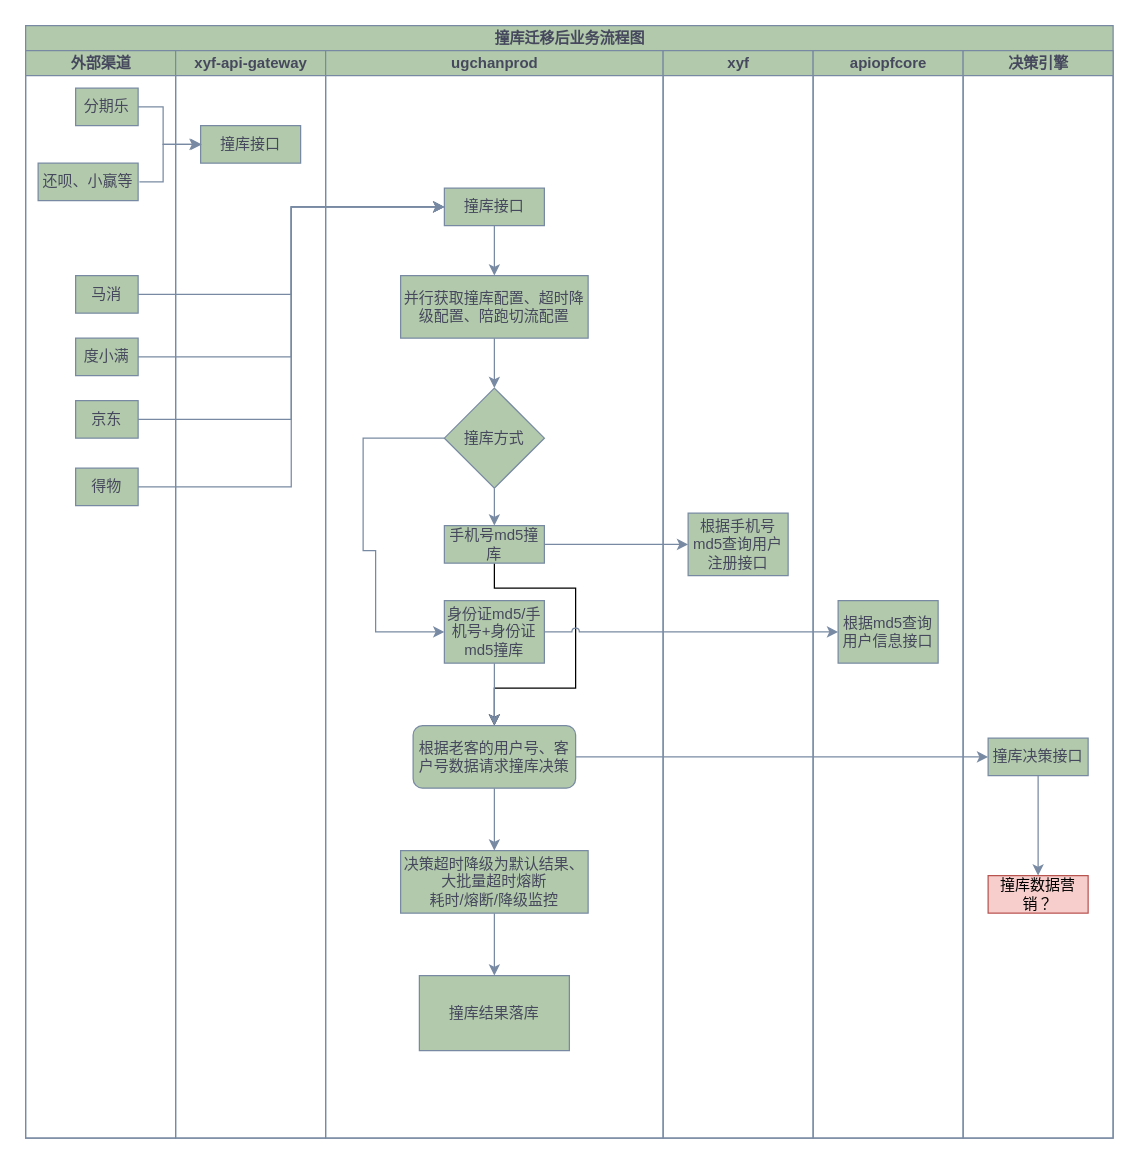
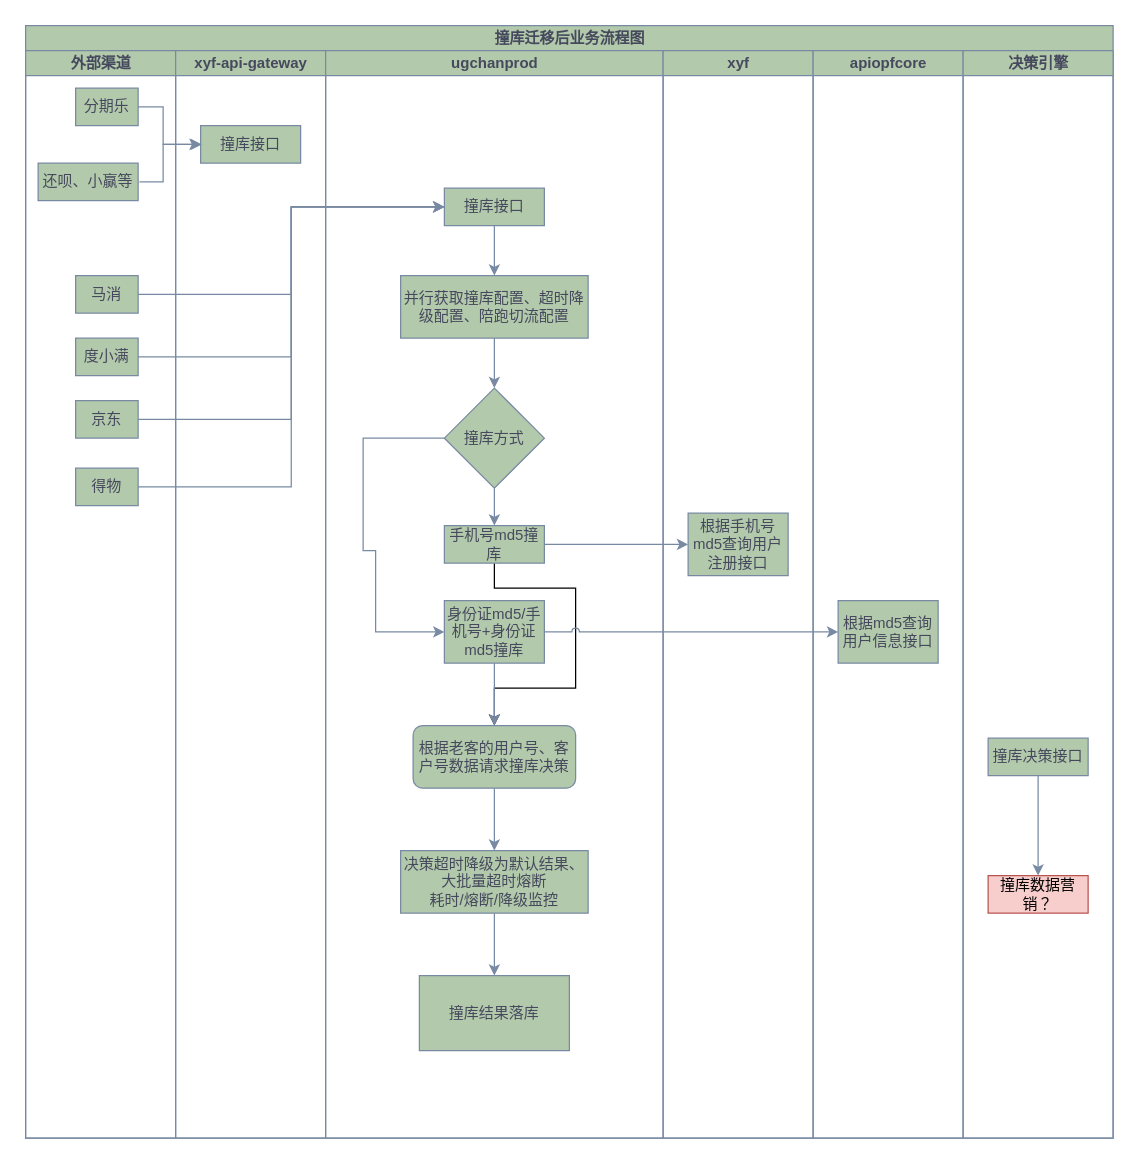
  <mxCell id="0" />
  <mxCell id="1" parent="0" />
  <mxCell id="2" value="撞库迁移后业务流程图" style="swimlane;childLayout=stackLayout;resizeParent=1;resizeParentMax=0;startSize=20;html=1;fillColor=#B2C9AB;strokeColor=#788AA3;labelBackgroundColor=none;fontColor=#46495D;" vertex="1" parent="1"><mxGeometry x="20" y="20" width="870" height="890" as="geometry" /></mxCell>
  <mxCell id="3" value="外部渠道" style="swimlane;startSize=20;html=1;labelBackgroundColor=none;fillColor=#B2C9AB;strokeColor=#788AA3;fontColor=#46495D;" vertex="1" parent="2"><mxGeometry y="20" width="120" height="870" as="geometry" /></mxCell>
  <mxCell id="4" value="分期乐" style="rounded=0;whiteSpace=wrap;html=1;strokeColor=#788AA3;fontColor=#46495D;fillColor=#B2C9AB;" vertex="1" parent="3"><mxGeometry x="40.0" y="30" width="50" height="30" as="geometry" /></mxCell>
  <mxCell id="5" value="还呗、小赢等" style="rounded=0;whiteSpace=wrap;html=1;strokeColor=#788AA3;fontColor=#46495D;fillColor=#B2C9AB;" vertex="1" parent="3"><mxGeometry x="10.0" y="90" width="80" height="30" as="geometry" /></mxCell>
  <mxCell id="6" value="马消" style="rounded=0;whiteSpace=wrap;html=1;strokeColor=#788AA3;fontColor=#46495D;fillColor=#B2C9AB;" vertex="1" parent="3"><mxGeometry x="40.0" y="180" width="50" height="30" as="geometry" /></mxCell>
  <mxCell id="7" value="度小满" style="rounded=0;whiteSpace=wrap;html=1;strokeColor=#788AA3;fontColor=#46495D;fillColor=#B2C9AB;" vertex="1" parent="3"><mxGeometry x="40.0" y="230" width="50" height="30" as="geometry" /></mxCell>
  <mxCell id="8" value="京东" style="rounded=0;whiteSpace=wrap;html=1;strokeColor=#788AA3;fontColor=#46495D;fillColor=#B2C9AB;" vertex="1" parent="3"><mxGeometry x="40.0" y="280" width="50" height="30" as="geometry" /></mxCell>
  <mxCell id="9" value="得物" style="rounded=0;whiteSpace=wrap;html=1;strokeColor=#788AA3;fontColor=#46495D;fillColor=#B2C9AB;" vertex="1" parent="3"><mxGeometry x="40.0" y="334" width="50" height="30" as="geometry" /></mxCell>
  <mxCell id="10" value="xyf-api-gateway" style="swimlane;startSize=20;html=1;labelBackgroundColor=none;fillColor=#B2C9AB;strokeColor=#788AA3;fontColor=#46495D;" vertex="1" parent="2"><mxGeometry x="120" y="20" width="120" height="870" as="geometry" /></mxCell>
  <mxCell id="11" value="撞库接口" style="rounded=0;whiteSpace=wrap;html=1;strokeColor=#788AA3;fontColor=#46495D;fillColor=#B2C9AB;" vertex="1" parent="10"><mxGeometry x="20.0" y="60" width="80" height="30" as="geometry" /></mxCell>
  <mxCell id="12" value="ugchanprod" style="swimlane;startSize=20;html=1;labelBackgroundColor=none;fillColor=#B2C9AB;strokeColor=#788AA3;fontColor=#46495D;" vertex="1" parent="2"><mxGeometry x="240" y="20" width="270" height="870" as="geometry" /></mxCell>
  <mxCell id="13" value="" style="edgeStyle=orthogonalEdgeStyle;rounded=0;orthogonalLoop=1;jettySize=auto;html=1;strokeColor=#788AA3;fontColor=#46495D;fillColor=#B2C9AB;" edge="1" parent="12" source="14" target="16"><mxGeometry relative="1" as="geometry" /></mxCell>
  <mxCell id="14" value="撞库接口" style="rounded=0;whiteSpace=wrap;html=1;strokeColor=#788AA3;fontColor=#46495D;fillColor=#B2C9AB;" vertex="1" parent="12"><mxGeometry x="95.0" y="110" width="80" height="30" as="geometry" /></mxCell>
  <mxCell id="15" value="" style="edgeStyle=orthogonalEdgeStyle;rounded=0;orthogonalLoop=1;jettySize=auto;html=1;strokeColor=#788AA3;fontColor=#46495D;fillColor=#B2C9AB;" edge="1" parent="12" source="16" target="19"><mxGeometry relative="1" as="geometry" /></mxCell>
  <mxCell id="16" value="并行获取撞库配置、超时降级配置、陪跑切流配置" style="rounded=0;whiteSpace=wrap;html=1;strokeColor=#788AA3;fontColor=#46495D;fillColor=#B2C9AB;" vertex="1" parent="12"><mxGeometry x="60" y="180" width="150" height="50" as="geometry" /></mxCell>
  <mxCell id="17" style="edgeStyle=orthogonalEdgeStyle;rounded=0;orthogonalLoop=1;jettySize=auto;html=1;strokeColor=#788AA3;fontColor=#46495D;fillColor=#B2C9AB;" edge="1" parent="12" source="19"><mxGeometry relative="1" as="geometry"><mxPoint x="135" y="380" as="targetPoint" /></mxGeometry></mxCell>
  <mxCell id="18" style="edgeStyle=orthogonalEdgeStyle;rounded=0;orthogonalLoop=1;jettySize=auto;html=1;strokeColor=#788AA3;fontColor=#46495D;fillColor=#B2C9AB;entryX=0;entryY=0.5;entryDx=0;entryDy=0;" edge="1" parent="12" source="19" target="23"><mxGeometry relative="1" as="geometry"><mxPoint x="40" y="470" as="targetPoint" /><Array as="points"><mxPoint x="30" y="310" /><mxPoint x="30" y="400" /><mxPoint x="40" y="400" /><mxPoint x="40" y="465" /></Array></mxGeometry></mxCell>
  <mxCell id="19" value="撞库方式" style="rhombus;whiteSpace=wrap;html=1;fillColor=#B2C9AB;strokeColor=#788AA3;fontColor=#46495D;rounded=0;" vertex="1" parent="12"><mxGeometry x="95" y="270" width="80" height="80" as="geometry" /></mxCell>
  <mxCell id="20" style="edgeStyle=orthogonalEdgeStyle;rounded=0;orthogonalLoop=1;jettySize=auto;html=1;entryX=0.5;entryY=0;entryDx=0;entryDy=0;strokeColor=default;fontColor=#46495D;fillColor=#B2C9AB;jumpStyle=arc;" edge="1" parent="12" source="21" target="25"><mxGeometry relative="1" as="geometry"><Array as="points"><mxPoint x="135" y="430" /><mxPoint x="200" y="430" /><mxPoint x="200" y="510" /><mxPoint x="135" y="510" /></Array></mxGeometry></mxCell>
  <mxCell id="21" value="手机号md5撞库" style="rounded=0;whiteSpace=wrap;html=1;strokeColor=#788AA3;fontColor=#46495D;fillColor=#B2C9AB;" vertex="1" parent="12"><mxGeometry x="95.0" y="380" width="80" height="30" as="geometry" /></mxCell>
  <mxCell id="22" style="edgeStyle=orthogonalEdgeStyle;rounded=0;orthogonalLoop=1;jettySize=auto;html=1;strokeColor=#788AA3;fontColor=#46495D;fillColor=#B2C9AB;" edge="1" parent="12" source="23"><mxGeometry relative="1" as="geometry"><mxPoint x="135" y="540" as="targetPoint" /></mxGeometry></mxCell>
  <mxCell id="23" value="身份证md5/手机号+身份证md5撞库" style="rounded=0;whiteSpace=wrap;html=1;strokeColor=#788AA3;fontColor=#46495D;fillColor=#B2C9AB;" vertex="1" parent="12"><mxGeometry x="95" y="440" width="80" height="50" as="geometry" /></mxCell>
  <mxCell id="24" value="" style="edgeStyle=orthogonalEdgeStyle;rounded=0;orthogonalLoop=1;jettySize=auto;html=1;strokeColor=#788AA3;fontColor=#46495D;fillColor=#B2C9AB;" edge="1" parent="12" source="25" target="27"><mxGeometry relative="1" as="geometry" /></mxCell>
  <mxCell id="25" value="根据老客的用户号、客户号数据请求撞库决策" style="whiteSpace=wrap;html=1;strokeColor=#788AA3;fontColor=#46495D;fillColor=#B2C9AB;rounded=1;" vertex="1" parent="12"><mxGeometry x="70" y="540" width="130" height="50" as="geometry" /></mxCell>
  <mxCell id="26" value="" style="edgeStyle=orthogonalEdgeStyle;rounded=0;orthogonalLoop=1;jettySize=auto;html=1;strokeColor=#788AA3;fontColor=#46495D;fillColor=#B2C9AB;" edge="1" parent="12" source="27" target="28"><mxGeometry relative="1" as="geometry" /></mxCell>
  <mxCell id="27" value="决策超时降级为默认结果、&lt;div&gt;大批量超时熔断&lt;/div&gt;&lt;div&gt;耗时/熔断/降级监控&lt;/div&gt;" style="rounded=0;whiteSpace=wrap;html=1;strokeColor=#788AA3;fontColor=#46495D;fillColor=#B2C9AB;" vertex="1" parent="12"><mxGeometry x="60" y="640" width="150" height="50" as="geometry" /></mxCell>
  <mxCell id="28" value="撞库结果落库" style="whiteSpace=wrap;html=1;fillColor=#B2C9AB;strokeColor=#788AA3;fontColor=#46495D;rounded=0;" vertex="1" parent="12"><mxGeometry x="75" y="740" width="120" height="60" as="geometry" /></mxCell>
  <mxCell id="29" value="xyf" style="swimlane;startSize=20;html=1;labelBackgroundColor=none;fillColor=#B2C9AB;strokeColor=#788AA3;fontColor=#46495D;" vertex="1" parent="2"><mxGeometry x="510" y="20" width="120" height="870" as="geometry" /></mxCell>
  <mxCell id="30" value="根据手机号md5查询用户注册接口" style="rounded=0;whiteSpace=wrap;html=1;strokeColor=#788AA3;fontColor=#46495D;fillColor=#B2C9AB;" vertex="1" parent="29"><mxGeometry x="20" y="370" width="80" height="50" as="geometry" /></mxCell>
  <mxCell id="31" value="apiopfcore" style="swimlane;startSize=20;html=1;labelBackgroundColor=none;fillColor=#B2C9AB;strokeColor=#788AA3;fontColor=#46495D;" vertex="1" parent="2"><mxGeometry x="630" y="20" width="120" height="870" as="geometry" /></mxCell>
  <mxCell id="32" value="根据md5查询用户信息接口" style="rounded=0;whiteSpace=wrap;html=1;strokeColor=#788AA3;fontColor=#46495D;fillColor=#B2C9AB;" vertex="1" parent="31"><mxGeometry x="20" y="440" width="80" height="50" as="geometry" /></mxCell>
  <mxCell id="33" value="决策引擎" style="swimlane;startSize=20;html=1;labelBackgroundColor=none;fillColor=#B2C9AB;strokeColor=#788AA3;fontColor=#46495D;" vertex="1" parent="2"><mxGeometry x="750" y="20" width="120" height="870" as="geometry" /></mxCell>
  <mxCell id="34" value="" style="edgeStyle=orthogonalEdgeStyle;rounded=0;orthogonalLoop=1;jettySize=auto;html=1;strokeColor=#788AA3;fontColor=#46495D;fillColor=#B2C9AB;" edge="1" parent="33" source="35" target="36"><mxGeometry relative="1" as="geometry" /></mxCell>
  <mxCell id="35" value="撞库决策接口" style="rounded=0;whiteSpace=wrap;html=1;strokeColor=#788AA3;fontColor=#46495D;fillColor=#B2C9AB;" vertex="1" parent="33"><mxGeometry x="20.0" y="550" width="80" height="30" as="geometry" /></mxCell>
  <mxCell id="36" value="撞库数据营销？" style="rounded=0;whiteSpace=wrap;html=1;strokeColor=#b85450;fillColor=#f8cecc;" vertex="1" parent="33"><mxGeometry x="20.0" y="660" width="80" height="30" as="geometry" /></mxCell>
  <mxCell id="37" style="edgeStyle=orthogonalEdgeStyle;rounded=0;orthogonalLoop=1;jettySize=auto;html=1;entryX=0;entryY=0.5;entryDx=0;entryDy=0;strokeColor=#788AA3;fontColor=#46495D;fillColor=#B2C9AB;" edge="1" parent="2" source="4" target="11"><mxGeometry relative="1" as="geometry"><Array as="points"><mxPoint x="110" y="65" /><mxPoint x="110" y="95" /></Array></mxGeometry></mxCell>
  <mxCell id="38" style="edgeStyle=orthogonalEdgeStyle;rounded=0;orthogonalLoop=1;jettySize=auto;html=1;entryX=0;entryY=0.5;entryDx=0;entryDy=0;strokeColor=#788AA3;fontColor=#46495D;fillColor=#B2C9AB;" edge="1" parent="2"><mxGeometry relative="1" as="geometry"><mxPoint x="91.0" y="125" as="sourcePoint" /><mxPoint x="141.0" y="95" as="targetPoint" /><Array as="points"><mxPoint x="110" y="125" /><mxPoint x="110" y="95" /></Array></mxGeometry></mxCell>
  <mxCell id="39" style="edgeStyle=orthogonalEdgeStyle;rounded=0;orthogonalLoop=1;jettySize=auto;html=1;entryX=0;entryY=0.5;entryDx=0;entryDy=0;strokeColor=#788AA3;fontColor=#46495D;fillColor=#B2C9AB;" edge="1" parent="2" source="6" target="14"><mxGeometry relative="1" as="geometry" /></mxCell>
  <mxCell id="40" style="edgeStyle=orthogonalEdgeStyle;rounded=0;orthogonalLoop=1;jettySize=auto;html=1;entryX=0;entryY=0.5;entryDx=0;entryDy=0;strokeColor=#788AA3;fontColor=#46495D;fillColor=#B2C9AB;" edge="1" parent="2" source="7" target="14"><mxGeometry relative="1" as="geometry" /></mxCell>
  <mxCell id="41" style="edgeStyle=orthogonalEdgeStyle;rounded=0;orthogonalLoop=1;jettySize=auto;html=1;entryX=0;entryY=0.5;entryDx=0;entryDy=0;strokeColor=#788AA3;fontColor=#46495D;fillColor=#B2C9AB;" edge="1" parent="2" source="8" target="14"><mxGeometry relative="1" as="geometry" /></mxCell>
  <mxCell id="42" style="edgeStyle=orthogonalEdgeStyle;rounded=0;orthogonalLoop=1;jettySize=auto;html=1;entryX=0;entryY=0.5;entryDx=0;entryDy=0;strokeColor=#788AA3;fontColor=#46495D;fillColor=#B2C9AB;" edge="1" parent="2" source="9" target="14"><mxGeometry relative="1" as="geometry" /></mxCell>
  <mxCell id="43" style="edgeStyle=orthogonalEdgeStyle;rounded=0;orthogonalLoop=1;jettySize=auto;html=1;strokeColor=#788AA3;fontColor=#46495D;fillColor=#B2C9AB;" edge="1" parent="2" source="21" target="30"><mxGeometry relative="1" as="geometry" /></mxCell>
  <mxCell id="44" style="edgeStyle=orthogonalEdgeStyle;rounded=0;orthogonalLoop=1;jettySize=auto;html=1;entryX=0;entryY=0.5;entryDx=0;entryDy=0;strokeColor=#788AA3;fontColor=#46495D;fillColor=#B2C9AB;jumpStyle=arc;" edge="1" parent="2" source="23" target="32"><mxGeometry relative="1" as="geometry" /></mxCell>
- <mxCell id="45" style="edgeStyle=orthogonalEdgeStyle;rounded=0;orthogonalLoop=1;jettySize=auto;html=1;entryX=0;entryY=0.5;entryDx=0;entryDy=0;strokeColor=#788AA3;fontColor=#46495D;fillColor=#B2C9AB;" edge="1" parent="2" source="25" target="35"><mxGeometry relative="1" as="geometry" /></mxCell>
